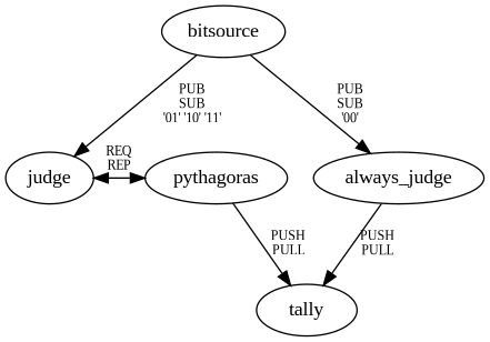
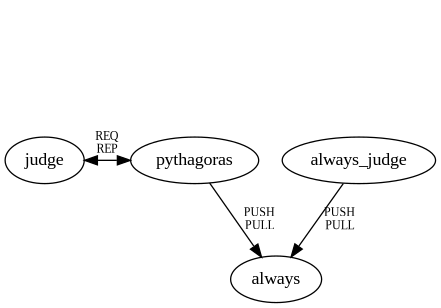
  digraph {
    fontname="Liberation Serif"
    node [fontname="Liberation Serif"]
    edge [fontname="Liberation Serif" fontsize=9]
    judge
    pythagoras
-   tally
-   bitsource
+   tally [label=always]
    n5 [label=always_judge]
    subgraph sub_1 {
      rank=same
      judge
      pythagoras
    }
    judge -> pythagoras [dir=both label="REQ\nREP"]
    pythagoras -> tally [label="PUSH\nPULL"]
-   bitsource -> judge [label="PUB\nSUB\n'01' '10' '11'"]
-   bitsource -> n5 [label="PUB\nSUB\n'00'"]
    n5 -> tally [label="PUSH\nPULL"]
  }
